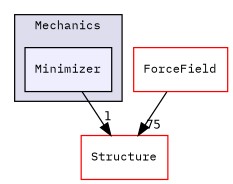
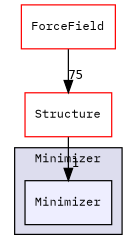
  digraph {
    compound=true
    fontname="IBM Plex Mono"
    node [fillcolor=white fontname="IBM Plex Mono" fontsize=10 shape=box style=filled color=red]
    edge [fontname="IBM Plex Mono" labeldistance=1.5 labelfontname=Helvetica labelfontsize=10]
    n1 [fillcolor="#eeeeff" label=Minimizer pencolor=black color=""]
    n2 [label=Structure]
    n3 [label=ForceField]
    subgraph cluster_1 {
      bgcolor="#ddddee"
      fontsize=10
-     label=Mechanics
+     label=Minimizer
      pencolor=black
      n1
    }
-   n1 -> n2 [headlabel=1]
+   n2 -> n1 [headlabel=1]
    n3 -> n2 [headlabel=75]
  }
